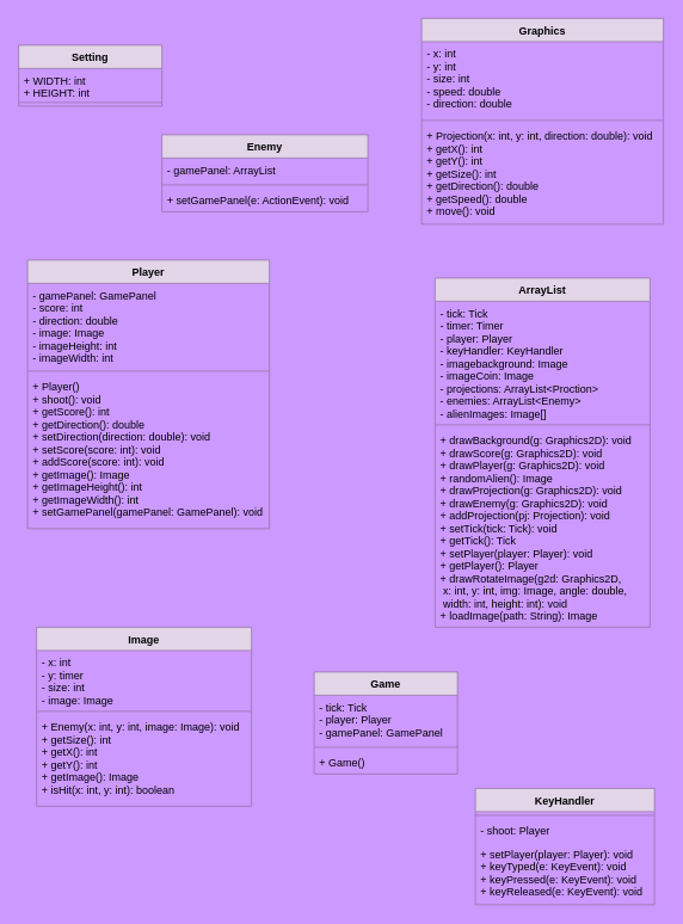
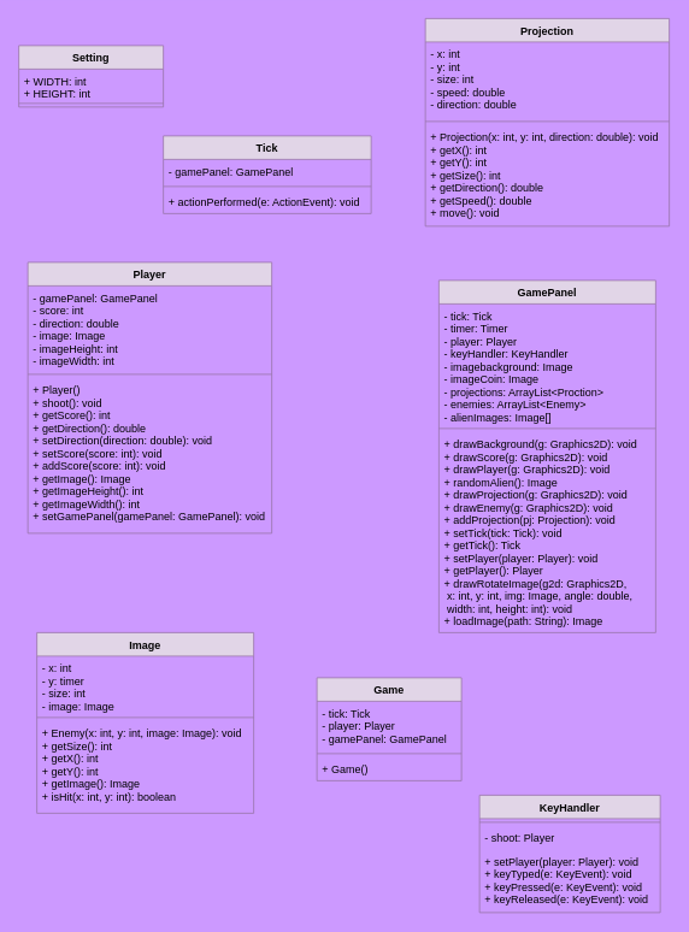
  <mxCell id="0" />
  <mxCell id="1" parent="0" />
  <mxCell id="2" value="Setting" style="swimlane;fontStyle=1;align=center;verticalAlign=top;childLayout=stackLayout;horizontal=1;startSize=26;horizontalStack=0;resizeParent=1;resizeParentMax=0;resizeLast=0;collapsible=1;marginBottom=0;fillColor=#e1d5e7;strokeColor=#9673a6;" vertex="1" parent="1"><mxGeometry x="20" y="50" width="160" height="68" as="geometry" /></mxCell>
  <mxCell id="3" value="+ WIDTH: int&#10;+ HEIGHT: int" style="text;strokeColor=none;fillColor=none;align=left;verticalAlign=top;spacingLeft=4;spacingRight=4;overflow=hidden;rotatable=0;points=[[0,0.5],[1,0.5]];portConstraint=eastwest;" vertex="1" parent="2"><mxGeometry y="26" width="160" height="34" as="geometry" /></mxCell>
  <mxCell id="4" value="" style="line;strokeWidth=1;fillColor=none;align=left;verticalAlign=middle;spacingTop=-1;spacingLeft=3;spacingRight=3;rotatable=0;labelPosition=right;points=[];portConstraint=eastwest;strokeColor=inherit;" vertex="1" parent="2"><mxGeometry y="60" width="160" height="8" as="geometry" /></mxCell>
  <mxCell id="5" value="Image" style="swimlane;fontStyle=1;align=center;verticalAlign=top;childLayout=stackLayout;horizontal=1;startSize=26;horizontalStack=0;resizeParent=1;resizeParentMax=0;resizeLast=0;collapsible=1;marginBottom=0;fillColor=#e1d5e7;strokeColor=#9673a6;" vertex="1" parent="1"><mxGeometry x="40" y="700" width="240" height="200" as="geometry" /></mxCell>
  <mxCell id="6" value="- x: int           &#10;- y: timer &#10;- size: int          &#10;- image: Image     " style="text;strokeColor=none;fillColor=none;align=left;verticalAlign=top;spacingLeft=4;spacingRight=4;overflow=hidden;rotatable=0;points=[[0,0.5],[1,0.5]];portConstraint=eastwest;" vertex="1" parent="5"><mxGeometry y="26" width="240" height="64" as="geometry" /></mxCell>
  <mxCell id="7" value="" style="line;strokeWidth=1;fillColor=none;align=left;verticalAlign=middle;spacingTop=-1;spacingLeft=3;spacingRight=3;rotatable=0;labelPosition=right;points=[];portConstraint=eastwest;strokeColor=inherit;" vertex="1" parent="5"><mxGeometry y="90" width="240" height="8" as="geometry" /></mxCell>
  <mxCell id="8" value="+ Enemy(x: int, y: int, image: Image): void &#10;+ getSize(): int     &#10;+ getX(): int  &#10;+ getY(): int        &#10;+ getImage(): Image  &#10;+ isHit(x: int, y: int): boolean " style="text;strokeColor=none;fillColor=none;align=left;verticalAlign=top;spacingLeft=4;spacingRight=4;overflow=hidden;rotatable=0;points=[[0,0.5],[1,0.5]];portConstraint=eastwest;" vertex="1" parent="5"><mxGeometry y="98" width="240" height="102" as="geometry" /></mxCell>
- <mxCell id="9" value="Graphics" style="swimlane;fontStyle=1;align=center;verticalAlign=top;childLayout=stackLayout;horizontal=1;startSize=26;horizontalStack=0;resizeParent=1;resizeParentMax=0;resizeLast=0;collapsible=1;marginBottom=0;fillColor=#e1d5e7;strokeColor=#9673a6;" vertex="1" parent="1"><mxGeometry x="470" y="20" width="270" height="230" as="geometry" /></mxCell>
+ <mxCell id="9" value="Projection" style="swimlane;fontStyle=1;align=center;verticalAlign=top;childLayout=stackLayout;horizontal=1;startSize=26;horizontalStack=0;resizeParent=1;resizeParentMax=0;resizeLast=0;collapsible=1;marginBottom=0;fillColor=#e1d5e7;strokeColor=#9673a6;" vertex="1" parent="1"><mxGeometry x="470" y="20" width="270" height="230" as="geometry" /></mxCell>
  <mxCell id="10" value="- x: int  &#10;- y: int  &#10;- size: int &#10;- speed: double   &#10;- direction: double          " style="text;strokeColor=none;fillColor=none;align=left;verticalAlign=top;spacingLeft=4;spacingRight=4;overflow=hidden;rotatable=0;points=[[0,0.5],[1,0.5]];portConstraint=eastwest;" vertex="1" parent="9"><mxGeometry y="26" width="270" height="84" as="geometry" /></mxCell>
  <mxCell id="11" value="" style="line;strokeWidth=1;fillColor=none;align=left;verticalAlign=middle;spacingTop=-1;spacingLeft=3;spacingRight=3;rotatable=0;labelPosition=right;points=[];portConstraint=eastwest;strokeColor=inherit;" vertex="1" parent="9"><mxGeometry y="110" width="270" height="8" as="geometry" /></mxCell>
  <mxCell id="12" value="+ Projection(x: int, y: int, direction: double): void &#10;+ getX(): int &#10;+ getY(): int  &#10;+ getSize(): int  &#10;+ getDirection(): double &#10;+ getSpeed(): double   &#10;+ move(): void      " style="text;strokeColor=none;fillColor=none;align=left;verticalAlign=top;spacingLeft=4;spacingRight=4;overflow=hidden;rotatable=0;points=[[0,0.5],[1,0.5]];portConstraint=eastwest;" vertex="1" parent="9"><mxGeometry y="118" width="270" height="112" as="geometry" /></mxCell>
  <mxCell id="13" value="Player" style="swimlane;fontStyle=1;align=center;verticalAlign=top;childLayout=stackLayout;horizontal=1;startSize=26;horizontalStack=0;resizeParent=1;resizeParentMax=0;resizeLast=0;collapsible=1;marginBottom=0;fillColor=#e1d5e7;strokeColor=#9673a6;" vertex="1" parent="1"><mxGeometry x="30" y="290" width="270" height="300" as="geometry" /></mxCell>
  <mxCell id="14" value="- gamePanel: GamePanel &#10;- score: int   &#10;- direction: double   &#10;- image: Image   &#10;- imageHeight: int     &#10;- imageWidth: int" style="text;strokeColor=none;fillColor=none;align=left;verticalAlign=top;spacingLeft=4;spacingRight=4;overflow=hidden;rotatable=0;points=[[0,0.5],[1,0.5]];portConstraint=eastwest;" vertex="1" parent="13"><mxGeometry y="26" width="270" height="94" as="geometry" /></mxCell>
  <mxCell id="15" value="" style="line;strokeWidth=1;fillColor=none;align=left;verticalAlign=middle;spacingTop=-1;spacingLeft=3;spacingRight=3;rotatable=0;labelPosition=right;points=[];portConstraint=eastwest;strokeColor=inherit;" vertex="1" parent="13"><mxGeometry y="120" width="270" height="8" as="geometry" /></mxCell>
  <mxCell id="16" value="+ Player()    &#10;+ shoot(): void   &#10;+ getScore(): int        &#10;+ getDirection(): double    &#10;+ setDirection(direction: double): void  &#10;+ setScore(score: int): void             &#10;+ addScore(score: int): void &#10;+ getImage(): Image &#10;+ getImageHeight(): int  &#10;+ getImageWidth(): int  &#10;+ setGamePanel(gamePanel: GamePanel): void                                    " style="text;strokeColor=none;fillColor=none;align=left;verticalAlign=top;spacingLeft=4;spacingRight=4;overflow=hidden;rotatable=0;points=[[0,0.5],[1,0.5]];portConstraint=eastwest;" vertex="1" parent="13"><mxGeometry y="128" width="270" height="172" as="geometry" /></mxCell>
  <mxCell id="17" value="KeyHandler" style="swimlane;fontStyle=1;align=center;verticalAlign=top;childLayout=stackLayout;horizontal=1;startSize=26;horizontalStack=0;resizeParent=1;resizeParentMax=0;resizeLast=0;collapsible=1;marginBottom=0;fillColor=#e1d5e7;strokeColor=#9673a6;" vertex="1" parent="1"><mxGeometry x="530" y="880" width="200" height="130" as="geometry" /></mxCell>
  <mxCell id="18" value="" style="line;strokeWidth=1;fillColor=none;align=left;verticalAlign=middle;spacingTop=-1;spacingLeft=3;spacingRight=3;rotatable=0;labelPosition=right;points=[];portConstraint=eastwest;strokeColor=inherit;" vertex="1" parent="17"><mxGeometry y="26" width="200" height="8" as="geometry" /></mxCell>
  <mxCell id="19" value="- shoot: Player   &#10;           " style="text;strokeColor=none;fillColor=none;align=left;verticalAlign=top;spacingLeft=4;spacingRight=4;overflow=hidden;rotatable=0;points=[[0,0.5],[1,0.5]];portConstraint=eastwest;" vertex="1" parent="17"><mxGeometry y="34" width="200" height="26" as="geometry" /></mxCell>
  <mxCell id="20" value="+ setPlayer(player: Player): void  &#10;+ keyTyped(e: KeyEvent): void  &#10;+ keyPressed(e: KeyEvent): void  &#10;+ keyReleased(e: KeyEvent): void                                   " style="text;strokeColor=none;fillColor=none;align=left;verticalAlign=top;spacingLeft=4;spacingRight=4;overflow=hidden;rotatable=0;points=[[0,0.5],[1,0.5]];portConstraint=eastwest;" vertex="1" parent="17"><mxGeometry y="60" width="200" height="70" as="geometry" /></mxCell>
  <mxCell id="21" value="Game" style="swimlane;fontStyle=1;align=center;verticalAlign=top;childLayout=stackLayout;horizontal=1;startSize=26;horizontalStack=0;resizeParent=1;resizeParentMax=0;resizeLast=0;collapsible=1;marginBottom=0;fillColor=#e1d5e7;strokeColor=#9673a6;" vertex="1" parent="1"><mxGeometry x="350" y="750" width="160" height="114" as="geometry" /></mxCell>
  <mxCell id="22" value="- tick: Tick&#10;- player: Player&#10;- gamePanel: GamePanel" style="text;strokeColor=none;fillColor=none;align=left;verticalAlign=top;spacingLeft=4;spacingRight=4;overflow=hidden;rotatable=0;points=[[0,0.5],[1,0.5]];portConstraint=eastwest;" vertex="1" parent="21"><mxGeometry y="26" width="160" height="54" as="geometry" /></mxCell>
  <mxCell id="23" value="" style="line;strokeWidth=1;fillColor=none;align=left;verticalAlign=middle;spacingTop=-1;spacingLeft=3;spacingRight=3;rotatable=0;labelPosition=right;points=[];portConstraint=eastwest;strokeColor=inherit;" vertex="1" parent="21"><mxGeometry y="80" width="160" height="8" as="geometry" /></mxCell>
  <mxCell id="24" value="+ Game()" style="text;strokeColor=none;fillColor=none;align=left;verticalAlign=top;spacingLeft=4;spacingRight=4;overflow=hidden;rotatable=0;points=[[0,0.5],[1,0.5]];portConstraint=eastwest;" vertex="1" parent="21"><mxGeometry y="88" width="160" height="26" as="geometry" /></mxCell>
- <mxCell id="25" value="ArrayList" style="swimlane;fontStyle=1;align=center;verticalAlign=top;childLayout=stackLayout;horizontal=1;startSize=26;horizontalStack=0;resizeParent=1;resizeParentMax=0;resizeLast=0;collapsible=1;marginBottom=0;fillColor=#e1d5e7;strokeColor=#9673a6;" vertex="1" parent="1"><mxGeometry x="485" y="310" width="240" height="390" as="geometry" /></mxCell>
+ <mxCell id="25" value="GamePanel" style="swimlane;fontStyle=1;align=center;verticalAlign=top;childLayout=stackLayout;horizontal=1;startSize=26;horizontalStack=0;resizeParent=1;resizeParentMax=0;resizeLast=0;collapsible=1;marginBottom=0;fillColor=#e1d5e7;strokeColor=#9673a6;" vertex="1" parent="1"><mxGeometry x="485" y="310" width="240" height="390" as="geometry" /></mxCell>
  <mxCell id="26" value="- tick: Tick&#10;- timer: Timer&#10;- player: Player&#10;- keyHandler: KeyHandler&#10;- imagebackground: Image&#10;- imageCoin: Image&#10;- projections: ArrayList&lt;Proction&gt;&#10;- enemies: ArrayList&lt;Enemy&gt;&#10;- alienImages: Image[] &#10;" style="text;strokeColor=none;fillColor=none;align=left;verticalAlign=top;spacingLeft=4;spacingRight=4;overflow=hidden;rotatable=0;points=[[0,0.5],[1,0.5]];portConstraint=eastwest;" vertex="1" parent="25"><mxGeometry y="26" width="240" height="134" as="geometry" /></mxCell>
  <mxCell id="27" value="" style="line;strokeWidth=1;fillColor=none;align=left;verticalAlign=middle;spacingTop=-1;spacingLeft=3;spacingRight=3;rotatable=0;labelPosition=right;points=[];portConstraint=eastwest;strokeColor=inherit;" vertex="1" parent="25"><mxGeometry y="160" width="240" height="8" as="geometry" /></mxCell>
  <mxCell id="28" value="+ drawBackground(g: Graphics2D): void&#10;+ drawScore(g: Graphics2D): void &#10;+ drawPlayer(g: Graphics2D): void &#10;+ randomAlien(): Image &#10;+ drawProjection(g: Graphics2D): void &#10;+ drawEnemy(g: Graphics2D): void &#10;+ addProjection(pj: Projection): void &#10;+ setTick(tick: Tick): void &#10;+ getTick(): Tick &#10;+ setPlayer(player: Player): void &#10;+ getPlayer(): Player &#10;+ drawRotateImage(g2d: Graphics2D,&#10; x: int, y: int, img: Image, angle: double,&#10; width: int, height: int): void &#10;+ loadImage(path: String): Image" style="text;strokeColor=none;fillColor=none;align=left;verticalAlign=top;spacingLeft=4;spacingRight=4;overflow=hidden;rotatable=0;points=[[0,0.5],[1,0.5]];portConstraint=eastwest;" vertex="1" parent="25"><mxGeometry y="168" width="240" height="222" as="geometry" /></mxCell>
- <mxCell id="29" value="Enemy" style="swimlane;fontStyle=1;align=center;verticalAlign=top;childLayout=stackLayout;horizontal=1;startSize=26;horizontalStack=0;resizeParent=1;resizeParentMax=0;resizeLast=0;collapsible=1;marginBottom=0;fillColor=#e1d5e7;strokeColor=#9673a6;" vertex="1" parent="1"><mxGeometry x="180" y="150" width="230" height="86" as="geometry" /></mxCell>
- <mxCell id="30" value="- gamePanel: ArrayList   " style="text;strokeColor=none;fillColor=none;align=left;verticalAlign=top;spacingLeft=4;spacingRight=4;overflow=hidden;rotatable=0;points=[[0,0.5],[1,0.5]];portConstraint=eastwest;" vertex="1" parent="29"><mxGeometry y="26" width="230" height="26" as="geometry" /></mxCell>
+ <mxCell id="29" value="Tick" style="swimlane;fontStyle=1;align=center;verticalAlign=top;childLayout=stackLayout;horizontal=1;startSize=26;horizontalStack=0;resizeParent=1;resizeParentMax=0;resizeLast=0;collapsible=1;marginBottom=0;fillColor=#e1d5e7;strokeColor=#9673a6;" vertex="1" parent="1"><mxGeometry x="180" y="150" width="230" height="86" as="geometry" /></mxCell>
+ <mxCell id="30" value="- gamePanel: GamePanel   " style="text;strokeColor=none;fillColor=none;align=left;verticalAlign=top;spacingLeft=4;spacingRight=4;overflow=hidden;rotatable=0;points=[[0,0.5],[1,0.5]];portConstraint=eastwest;" vertex="1" parent="29"><mxGeometry y="26" width="230" height="26" as="geometry" /></mxCell>
  <mxCell id="31" value="" style="line;strokeWidth=1;fillColor=none;align=left;verticalAlign=middle;spacingTop=-1;spacingLeft=3;spacingRight=3;rotatable=0;labelPosition=right;points=[];portConstraint=eastwest;strokeColor=inherit;" vertex="1" parent="29"><mxGeometry y="52" width="230" height="8" as="geometry" /></mxCell>
- <mxCell id="32" value="+ setGamePanel(e: ActionEvent): void                                    " style="text;strokeColor=none;fillColor=none;align=left;verticalAlign=top;spacingLeft=4;spacingRight=4;overflow=hidden;rotatable=0;points=[[0,0.5],[1,0.5]];portConstraint=eastwest;" vertex="1" parent="29"><mxGeometry y="60" width="230" height="26" as="geometry" /></mxCell>
+ <mxCell id="32" value="+ actionPerformed(e: ActionEvent): void                                    " style="text;strokeColor=none;fillColor=none;align=left;verticalAlign=top;spacingLeft=4;spacingRight=4;overflow=hidden;rotatable=0;points=[[0,0.5],[1,0.5]];portConstraint=eastwest;" vertex="1" parent="29"><mxGeometry y="60" width="230" height="26" as="geometry" /></mxCell>
